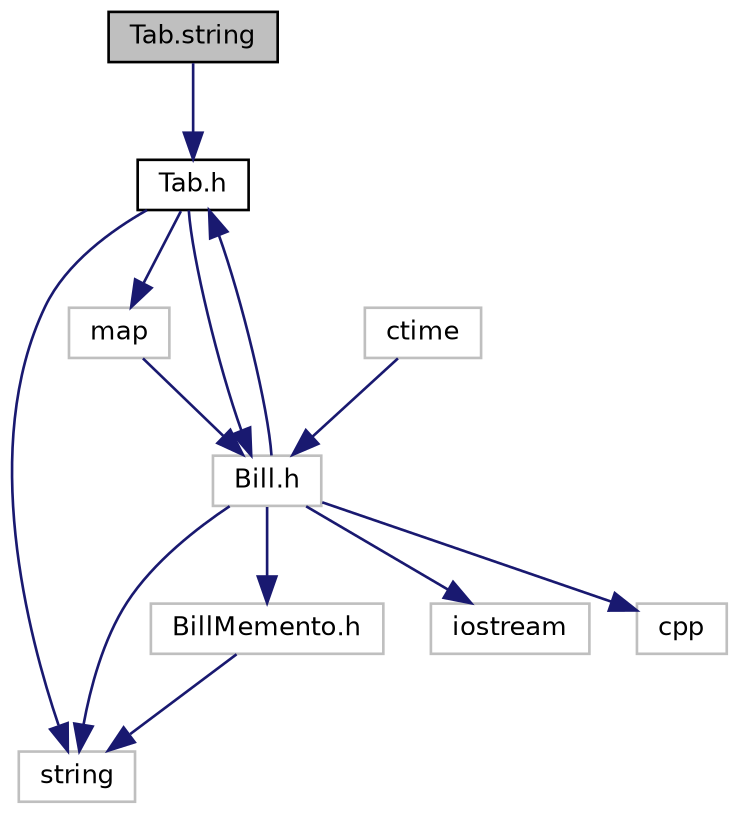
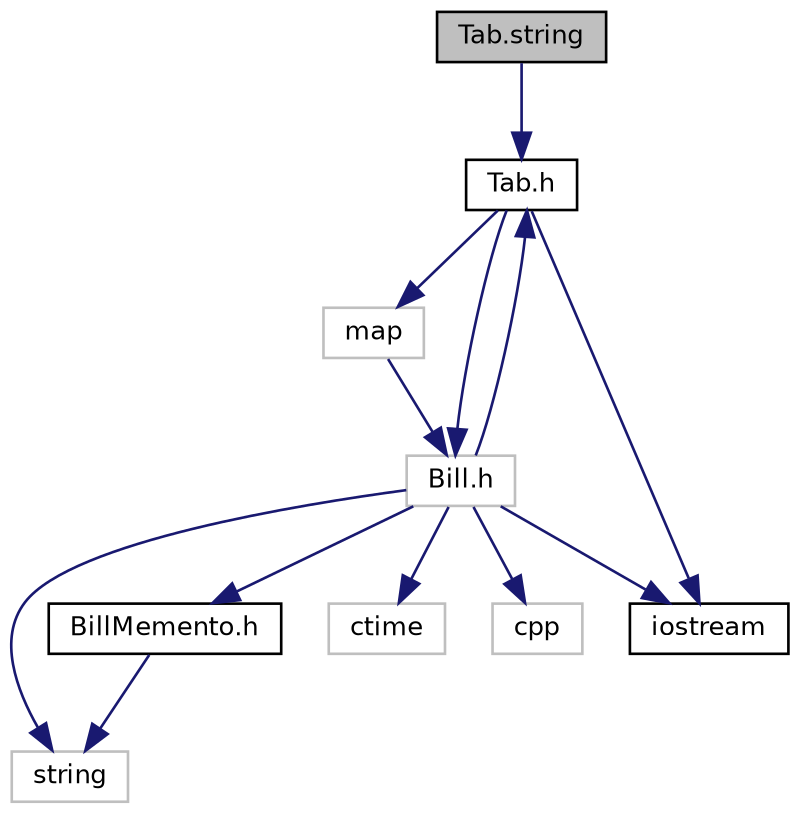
  digraph {
    node [color=grey75 fillcolor=white fontname=Helvetica fontsize=10 shape=record style=filled]
    edge [color=midnightblue fontname=Helvetica fontsize=10 labelfontname=Helvetica labelfontsize=10 style=solid]
    n1 [color=black fillcolor=grey75 fontcolor=black height=0.2 label="Tab.string" width=0.4]
    n2 [color=black height=0.2 label="Tab.h" width=0.4]
    n3 [height=0.2 label=string width=0.4]
    n4 [height=0.2 label=map width=0.4]
    n5 [height=0.2 label="Bill.h" width=0.4]
-   n6 [height=0.2 label="BillMemento.h" width=0.4]
-   n7 [height=0.2 label=iostream width=0.4]
+   n6 [color=black height=0.2 label="BillMemento.h" width=0.4]
+   n7 [color=black height=0.2 label=iostream width=0.4]
    n8 [height=0.2 label=ctime width=0.4]
    n9 [height=0.2 label=cpp width=0.4]
    n1 -> n2
-   n2 -> n3
+   n2 -> n7
    n2 -> n4
    n2 -> n5
    n4 -> n5
    n5 -> n2
    n5 -> n3
    n5 -> n6
    n5 -> n7
-   n8 -> n5
+   n5 -> n8
    n5 -> n9
    n6 -> n3
  }
